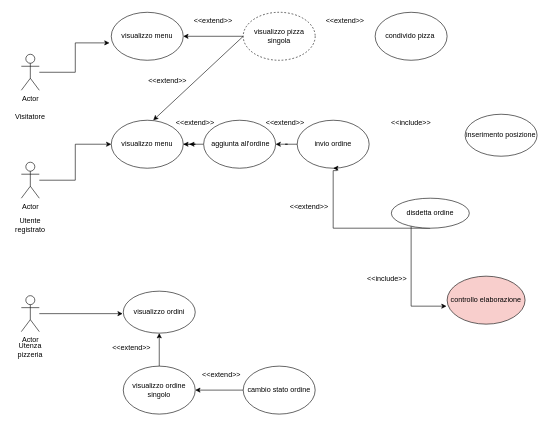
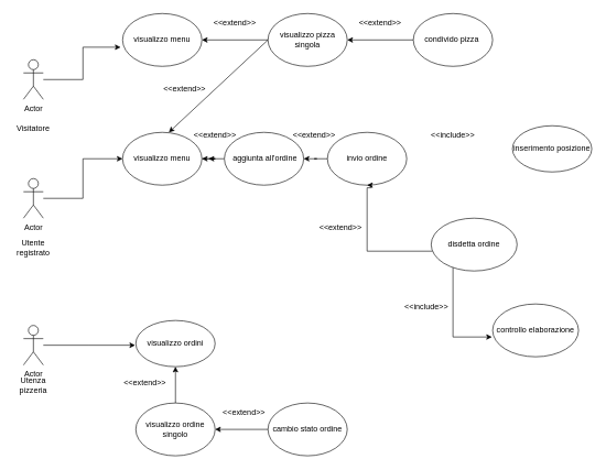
  <mxCell id="0" />
  <mxCell id="1" parent="0" />
  <mxCell id="2" style="edgeStyle=orthogonalEdgeStyle;rounded=0;orthogonalLoop=1;jettySize=auto;html=1;entryX=-0.025;entryY=0.638;entryDx=0;entryDy=0;entryPerimeter=0;" parent="1" source="3" target="6" edge="1"><mxGeometry relative="1" as="geometry" /></mxCell>
  <mxCell id="3" value="Actor" style="shape=umlActor;verticalLabelPosition=bottom;verticalAlign=top;outlineConnect=0;html=1;" parent="1" vertex="1"><mxGeometry x="35" y="90" width="30" height="60" as="geometry" /></mxCell>
  <mxCell id="4" style="edgeStyle=orthogonalEdgeStyle;rounded=0;orthogonalLoop=1;jettySize=auto;html=1;entryX=0;entryY=0.5;entryDx=0;entryDy=0;" parent="1" source="5" target="15" edge="1"><mxGeometry relative="1" as="geometry" /></mxCell>
  <mxCell id="5" value="Actor" style="shape=umlActor;verticalLabelPosition=bottom;verticalAlign=top;html=1;outlineConnect=0;" parent="1" vertex="1"><mxGeometry x="35" y="270" width="30" height="60" as="geometry" /></mxCell>
  <mxCell id="6" value="visualizzo menu" style="ellipse;whiteSpace=wrap;html=1;" parent="1" vertex="1"><mxGeometry x="185" y="20" width="120" height="80" as="geometry" /></mxCell>
  <mxCell id="7" style="edgeStyle=orthogonalEdgeStyle;rounded=0;orthogonalLoop=1;jettySize=auto;html=1;entryX=1;entryY=0.5;entryDx=0;entryDy=0;" parent="1" source="8" target="6" edge="1"><mxGeometry relative="1" as="geometry" /></mxCell>
- <mxCell id="8" value="visualizzo pizza singola" style="ellipse;whiteSpace=wrap;html=1;dashed=1;" parent="1" vertex="1"><mxGeometry x="405" y="20" width="120" height="80" as="geometry" /></mxCell>
+ <mxCell id="8" value="visualizzo pizza singola" style="ellipse;whiteSpace=wrap;html=1;" parent="1" vertex="1"><mxGeometry x="405" y="20" width="120" height="80" as="geometry" /></mxCell>
  <mxCell id="9" value="" style="edgeStyle=orthogonalEdgeStyle;rounded=0;orthogonalLoop=1;jettySize=auto;html=1;" parent="1" source="10" target="31" edge="1"><mxGeometry relative="1" as="geometry" /></mxCell>
  <mxCell id="10" value="invio ordine" style="ellipse;whiteSpace=wrap;html=1;" parent="1" vertex="1"><mxGeometry x="495" y="200" width="120" height="80" as="geometry" /></mxCell>
  <mxCell id="11" value="&amp;lt;&amp;lt;extend&amp;gt;&amp;gt;" style="text;html=1;strokeColor=none;fillColor=none;align=center;verticalAlign=middle;whiteSpace=wrap;rounded=0;" parent="1" vertex="1"><mxGeometry x="325" y="20" width="60" height="30" as="geometry" /></mxCell>
  <mxCell id="12" value="inserimento posizione" style="ellipse;whiteSpace=wrap;html=1;" parent="1" vertex="1"><mxGeometry x="775" y="190" width="120" height="70" as="geometry" /></mxCell>
  <mxCell id="13" value="&amp;lt;&amp;lt;include&amp;gt;&amp;gt;" style="text;html=1;strokeColor=none;fillColor=none;align=center;verticalAlign=middle;whiteSpace=wrap;rounded=0;" parent="1" vertex="1"><mxGeometry x="655" y="190" width="60" height="30" as="geometry" /></mxCell>
  <mxCell id="14" style="edgeStyle=orthogonalEdgeStyle;rounded=0;orthogonalLoop=1;jettySize=auto;html=1;" parent="1" source="15" edge="1"><mxGeometry relative="1" as="geometry"><mxPoint x="315" y="240" as="targetPoint" /></mxGeometry></mxCell>
  <mxCell id="15" value="visualizzo menu" style="ellipse;whiteSpace=wrap;html=1;" parent="1" vertex="1"><mxGeometry x="185" y="200" width="120" height="80" as="geometry" /></mxCell>
  <mxCell id="16" value="" style="endArrow=classic;html=1;rounded=0;exitX=0;exitY=0.5;exitDx=0;exitDy=0;" parent="1" source="8" edge="1"><mxGeometry width="50" height="50" relative="1" as="geometry"><mxPoint x="285" y="400" as="sourcePoint" /><mxPoint x="255" y="200" as="targetPoint" /></mxGeometry></mxCell>
  <mxCell id="17" value="&amp;lt;&amp;lt;extend&amp;gt;&amp;gt;" style="text;html=1;strokeColor=none;fillColor=none;align=center;verticalAlign=middle;whiteSpace=wrap;rounded=0;" parent="1" vertex="1"><mxGeometry x="295" y="190" width="60" height="30" as="geometry" /></mxCell>
- <mxCell id="18" value="controllo elaborazione" style="ellipse;whiteSpace=wrap;html=1;fillColor=#f8cecc;" parent="1" vertex="1"><mxGeometry x="745" y="460" width="130" height="80" as="geometry" /></mxCell>
+ <mxCell id="18" value="controllo elaborazione" style="ellipse;whiteSpace=wrap;html=1;" parent="1" vertex="1"><mxGeometry x="745" y="460" width="130" height="80" as="geometry" /></mxCell>
  <mxCell id="19" value="&amp;lt;&amp;lt;include&amp;gt;&amp;gt;" style="text;html=1;strokeColor=none;fillColor=none;align=center;verticalAlign=middle;whiteSpace=wrap;rounded=0;" parent="1" vertex="1"><mxGeometry x="615" y="450" width="60" height="30" as="geometry" /></mxCell>
  <mxCell id="20" style="edgeStyle=orthogonalEdgeStyle;rounded=0;orthogonalLoop=1;jettySize=auto;html=1;" parent="1" source="22" edge="1"><mxGeometry relative="1" as="geometry"><mxPoint x="555" y="280" as="targetPoint" /><Array as="points"><mxPoint x="555" y="380" /><mxPoint x="555" y="284" /><mxPoint x="561" y="284" /></Array></mxGeometry></mxCell>
  <mxCell id="21" style="edgeStyle=orthogonalEdgeStyle;rounded=0;orthogonalLoop=1;jettySize=auto;html=1;entryX=-0.008;entryY=0.625;entryDx=0;entryDy=0;entryPerimeter=0;" parent="1" source="22" target="18" edge="1"><mxGeometry relative="1" as="geometry"><mxPoint x="535" y="490" as="targetPoint" /><Array as="points"><mxPoint x="685" y="510" /></Array></mxGeometry></mxCell>
- <mxCell id="22" value="disdetta ordine" style="ellipse;whiteSpace=wrap;html=1;" parent="1" vertex="1"><mxGeometry x="652" y="330" width="130" height="50" as="geometry" /></mxCell>
+ <mxCell id="22" value="disdetta ordine" style="ellipse;whiteSpace=wrap;html=1;" parent="1" vertex="1"><mxGeometry x="652" y="330" width="130" height="80" as="geometry" /></mxCell>
  <mxCell id="23" value="&amp;lt;&amp;lt;extend&amp;gt;&amp;gt;" style="text;html=1;strokeColor=none;fillColor=none;align=center;verticalAlign=middle;whiteSpace=wrap;rounded=0;" parent="1" vertex="1"><mxGeometry x="485" y="330" width="60" height="30" as="geometry" /></mxCell>
  <mxCell id="24" value="Visitatore" style="text;html=1;strokeColor=none;fillColor=none;align=center;verticalAlign=middle;whiteSpace=wrap;rounded=0;" parent="1" vertex="1"><mxGeometry x="20" y="180" width="60" height="30" as="geometry" /></mxCell>
  <mxCell id="25" value="Utente registrato" style="text;html=1;strokeColor=none;fillColor=none;align=center;verticalAlign=middle;whiteSpace=wrap;rounded=0;" parent="1" vertex="1"><mxGeometry x="20" y="360" width="60" height="30" as="geometry" /></mxCell>
  <mxCell id="26" value="&amp;lt;&amp;lt;extend&amp;gt;&amp;gt;" style="text;html=1;strokeColor=none;fillColor=none;align=center;verticalAlign=middle;whiteSpace=wrap;rounded=0;" parent="1" vertex="1"><mxGeometry x="249" y="120" width="60" height="30" as="geometry" /></mxCell>
+ <mxCell id="27" style="edgeStyle=orthogonalEdgeStyle;rounded=0;orthogonalLoop=1;jettySize=auto;html=1;entryX=1;entryY=0.5;entryDx=0;entryDy=0;" parent="1" source="28" target="8" edge="1"><mxGeometry relative="1" as="geometry" /></mxCell>
  <mxCell id="28" value="condivido pizza&amp;nbsp;" style="ellipse;whiteSpace=wrap;html=1;" parent="1" vertex="1"><mxGeometry x="625" y="20" width="120" height="80" as="geometry" /></mxCell>
  <mxCell id="29" value="&amp;lt;&amp;lt;extend&amp;gt;&amp;gt;" style="text;html=1;strokeColor=none;fillColor=none;align=center;verticalAlign=middle;whiteSpace=wrap;rounded=0;" parent="1" vertex="1"><mxGeometry x="545" y="20" width="60" height="30" as="geometry" /></mxCell>
  <mxCell id="30" style="edgeStyle=orthogonalEdgeStyle;rounded=0;orthogonalLoop=1;jettySize=auto;html=1;entryX=1;entryY=0.5;entryDx=0;entryDy=0;" parent="1" source="31" target="15" edge="1"><mxGeometry relative="1" as="geometry" /></mxCell>
  <mxCell id="31" value="&amp;nbsp;aggiunta all'ordine" style="ellipse;whiteSpace=wrap;html=1;" parent="1" vertex="1"><mxGeometry x="339" y="200" width="120" height="80" as="geometry" /></mxCell>
  <mxCell id="32" value="&amp;lt;&amp;lt;extend&amp;gt;&amp;gt;" style="text;html=1;strokeColor=none;fillColor=none;align=center;verticalAlign=middle;whiteSpace=wrap;rounded=0;" parent="1" vertex="1"><mxGeometry x="445" y="190" width="60" height="30" as="geometry" /></mxCell>
  <mxCell id="33" style="edgeStyle=orthogonalEdgeStyle;rounded=0;orthogonalLoop=1;jettySize=auto;html=1;entryX=0;entryY=0.5;entryDx=0;entryDy=0;" edge="1" parent="1" source="34"><mxGeometry relative="1" as="geometry"><mxPoint x="204" y="522.5" as="targetPoint" /></mxGeometry></mxCell>
  <mxCell id="34" value="Actor" style="shape=umlActor;verticalLabelPosition=bottom;verticalAlign=top;html=1;outlineConnect=0;" vertex="1" parent="1"><mxGeometry x="35" y="492.5" width="30" height="60" as="geometry" /></mxCell>
  <mxCell id="35" value="visualizzo ordini" style="ellipse;whiteSpace=wrap;html=1;" vertex="1" parent="1"><mxGeometry x="205" y="485" width="120" height="70" as="geometry" /></mxCell>
  <mxCell id="36" style="edgeStyle=orthogonalEdgeStyle;rounded=0;orthogonalLoop=1;jettySize=auto;html=1;entryX=1;entryY=0.5;entryDx=0;entryDy=0;" edge="1" parent="1" source="37" target="39"><mxGeometry relative="1" as="geometry" /></mxCell>
  <mxCell id="37" value="cambio stato ordine" style="ellipse;whiteSpace=wrap;html=1;" vertex="1" parent="1"><mxGeometry x="405" y="610" width="120" height="80" as="geometry" /></mxCell>
  <mxCell id="38" style="edgeStyle=orthogonalEdgeStyle;rounded=0;orthogonalLoop=1;jettySize=auto;html=1;entryX=0.5;entryY=1;entryDx=0;entryDy=0;" edge="1" parent="1" source="39" target="35"><mxGeometry relative="1" as="geometry" /></mxCell>
  <mxCell id="39" value="visualizzo ordine singolo" style="ellipse;whiteSpace=wrap;html=1;" vertex="1" parent="1"><mxGeometry x="205" y="610" width="120" height="80" as="geometry" /></mxCell>
  <mxCell id="40" value="&amp;lt;&amp;lt;extend&amp;gt;&amp;gt;" style="text;html=1;strokeColor=none;fillColor=none;align=center;verticalAlign=middle;whiteSpace=wrap;rounded=0;" vertex="1" parent="1"><mxGeometry x="189" y="564.5" width="60" height="30" as="geometry" /></mxCell>
  <mxCell id="41" value="&amp;lt;&amp;lt;extend&amp;gt;&amp;gt;" style="text;html=1;strokeColor=none;fillColor=none;align=center;verticalAlign=middle;whiteSpace=wrap;rounded=0;" vertex="1" parent="1"><mxGeometry x="339" y="610" width="60" height="30" as="geometry" /></mxCell>
  <mxCell id="42" value="Utenza pizzeria" style="text;html=1;strokeColor=none;fillColor=none;align=center;verticalAlign=middle;whiteSpace=wrap;rounded=0;" vertex="1" parent="1"><mxGeometry x="20" y="567.5" width="60" height="30" as="geometry" /></mxCell>
